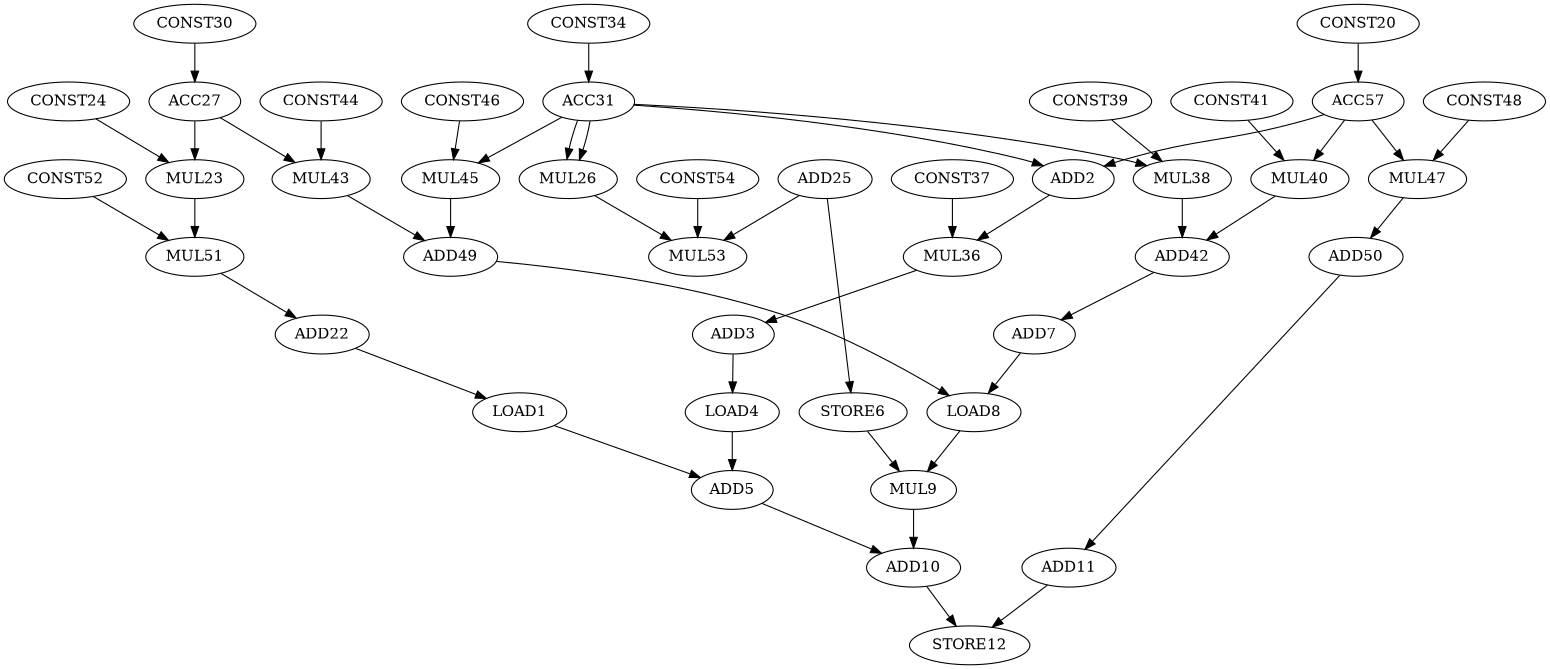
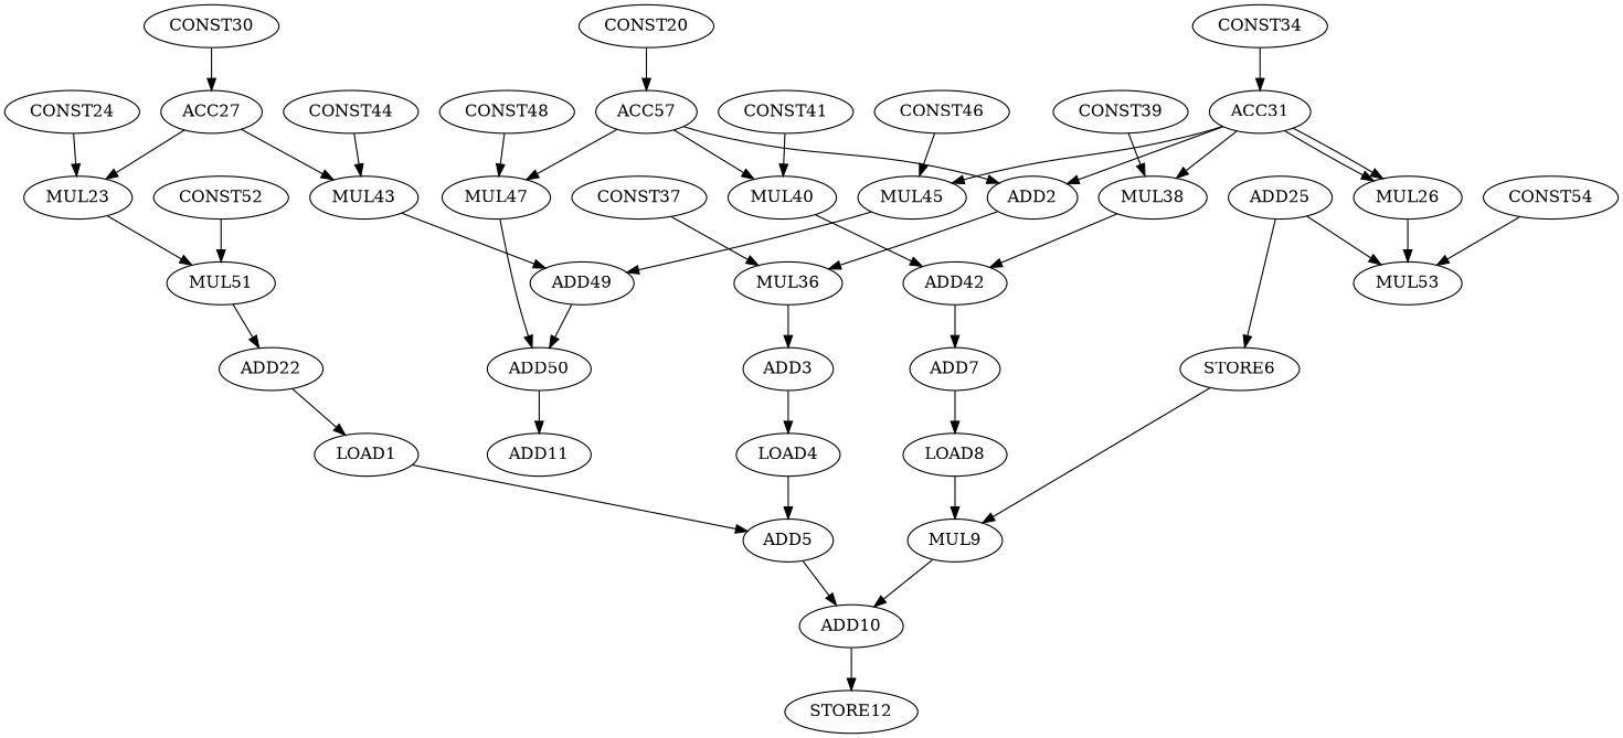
  digraph {
    node [opcode=const]
    edge [operand=0]
    LOAD1 [offset="24, 0" opcode=input pattern="0, 6, 0, 16, 24, 4" ref_name=A]
    ADD5 [opcode=add]
    ADD10 [opcode=add]
    ADD2 [opcode=add]
    MUL36 [opcode=MUL]
    ADD3 [value=0]
    LOAD4 [offset="0, 60" opcode=input pattern="12, 6, -64, 16, 0, 4" ref_name=B]
    STORE12 [offset="2048, 960" opcode=output pattern="12, 6, -124, 16, 2948, 4" ref_name=D1]
    n9 [cycles=384 label=STORE6 offset="0, 0" opcode=load ref_name=C]
    MUL9 [opcode=mul]
    ADD7 [value=0]
    LOAD8 [offset="0, 960" opcode=input pattern="12, 6, -124, 16, 900, 4" ref_name=E]
    ADD11 [value=0]
    CONST20 [value=3]
    ACC57 [acc_first=0 acc_params="0, 16, 1, 1" opcode=acc]
    MUL40 [opcode=MUL]
    MUL47 [opcode=MUL]
    ADD22 [value=0]
    MUL23 [opcode=mul]
    MUL51 [opcode=MUL]
    CONST24 [value=3]
    ADD25 [value=0]
    MUL53 [opcode=MUL]
    MUL26 [opcode=mul]
    ACC27 [acc_first=0 acc_params="2, 4, 96, 1" opcode=acc]
    MUL43 [opcode=MUL]
    ADD49 [opcode=ADD]
    CONST30 [value=2]
    ACC31 [acc_first=0 acc_params="15, 16, 6, 4" opcode=acc]
    MUL38 [opcode=MUL]
    MUL45 [opcode=MUL]
    ADD42 [opcode=ADD]
    CONST34 [value=-1]
    CONST37 [value=4]
    CONST39 [value=64]
    CONST41 [value=4]
    ADD50 [opcode=ADD]
    CONST44 [value=1024]
    CONST46 [value=64]
    CONST48 [value=4]
    CONST52 [value=4]
    CONST54 [value=4]
    LOAD1 -> ADD5 [operand=1]
    ADD5 -> ADD10
    ADD10 -> STORE12
    ADD2 -> MUL36
    MUL36 -> ADD3
    ADD3 -> LOAD4
    LOAD4 -> ADD5
    n9 -> MUL9 [operand=1]
    MUL9 -> ADD10 [operand=1]
    ADD7 -> LOAD8
    LOAD8 -> MUL9
-   ADD11 -> STORE12 [operand=1]
    CONST20 -> ACC57
    ACC57 -> ADD2
    ACC57 -> MUL40
    ACC57 -> MUL47
    MUL40 -> ADD42 [operand=1]
    MUL47 -> ADD50
    ADD22 -> LOAD1
    MUL23 -> MUL51
    MUL51 -> ADD22
    CONST24 -> MUL23 [operand=1]
    ADD25 -> n9
    ADD25 -> MUL53
    MUL26 -> MUL53
    ACC27 -> MUL23
    ACC27 -> MUL43
    MUL43 -> ADD49
-   ADD49 -> LOAD8 [operand=1]
+   ADD49 -> ADD50 [operand=1]
    CONST30 -> ACC27
    ACC31 -> ADD2 [operand=1]
    ACC31 -> MUL26 [operand=1]
    ACC31 -> MUL26
    ACC31 -> MUL38
    ACC31 -> MUL45
    MUL38 -> ADD42
    MUL45 -> ADD49 [operand=1]
    ADD42 -> ADD7
    CONST34 -> ACC31
    CONST37 -> MUL36 [operand=1]
    CONST39 -> MUL38 [operand=1]
    CONST41 -> MUL40 [operand=1]
    ADD50 -> ADD11
    CONST44 -> MUL43 [operand=1]
    CONST46 -> MUL45 [operand=1]
    CONST48 -> MUL47 [operand=1]
    CONST52 -> MUL51 [operand=1]
    CONST54 -> MUL53 [operand=1]
  }
